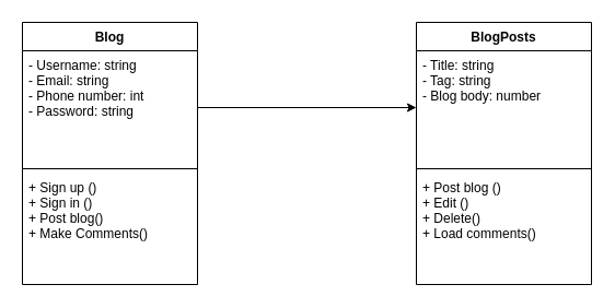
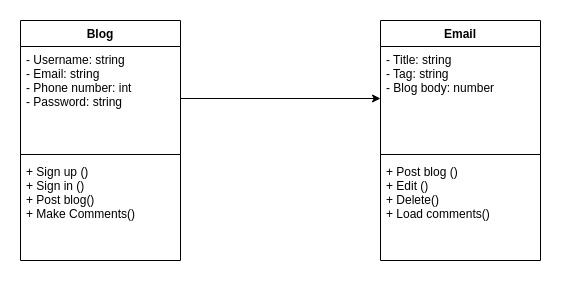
  <mxCell id="0" />
  <mxCell id="1" parent="0" />
  <mxCell id="2" value="Blog" style="swimlane;fontStyle=1;align=center;verticalAlign=top;childLayout=stackLayout;horizontal=1;startSize=26;horizontalStack=0;resizeParent=1;resizeParentMax=0;resizeLast=0;collapsible=1;marginBottom=0;" vertex="1" parent="1"><mxGeometry x="20" y="20" width="160" height="240" as="geometry" /></mxCell>
  <mxCell id="3" value="- Username: string&#10;- Email: string&#10;- Phone number: int&#10;- Password: string" style="text;strokeColor=none;fillColor=none;align=left;verticalAlign=top;spacingLeft=4;spacingRight=4;overflow=hidden;rotatable=0;points=[[0,0.5],[1,0.5]];portConstraint=eastwest;" vertex="1" parent="2"><mxGeometry y="26" width="160" height="104" as="geometry" /></mxCell>
  <mxCell id="4" value="" style="line;strokeWidth=1;fillColor=none;align=left;verticalAlign=middle;spacingTop=-1;spacingLeft=3;spacingRight=3;rotatable=0;labelPosition=right;points=[];portConstraint=eastwest;" vertex="1" parent="2"><mxGeometry y="130" width="160" height="8" as="geometry" /></mxCell>
  <mxCell id="5" value="+ Sign up ()&#10;+ Sign in ()&#10;+ Post blog()&#10;+ Make Comments()" style="text;strokeColor=none;fillColor=none;align=left;verticalAlign=top;spacingLeft=4;spacingRight=4;overflow=hidden;rotatable=0;points=[[0,0.5],[1,0.5]];portConstraint=eastwest;" vertex="1" parent="2"><mxGeometry y="138" width="160" height="102" as="geometry" /></mxCell>
- <mxCell id="6" value="BlogPosts" style="swimlane;fontStyle=1;align=center;verticalAlign=top;childLayout=stackLayout;horizontal=1;startSize=26;horizontalStack=0;resizeParent=1;resizeParentMax=0;resizeLast=0;collapsible=1;marginBottom=0;" vertex="1" parent="1"><mxGeometry x="380" y="20" width="160" height="240" as="geometry" /></mxCell>
+ <mxCell id="6" value="Email" style="swimlane;fontStyle=1;align=center;verticalAlign=top;childLayout=stackLayout;horizontal=1;startSize=26;horizontalStack=0;resizeParent=1;resizeParentMax=0;resizeLast=0;collapsible=1;marginBottom=0;" vertex="1" parent="1"><mxGeometry x="380" y="20" width="160" height="240" as="geometry" /></mxCell>
  <mxCell id="7" value="- Title: string&#10;- Tag: string&#10;- Blog body: number" style="text;strokeColor=none;fillColor=none;align=left;verticalAlign=top;spacingLeft=4;spacingRight=4;overflow=hidden;rotatable=0;points=[[0,0.5],[1,0.5]];portConstraint=eastwest;" vertex="1" parent="6"><mxGeometry y="26" width="160" height="104" as="geometry" /></mxCell>
  <mxCell id="8" value="" style="line;strokeWidth=1;fillColor=none;align=left;verticalAlign=middle;spacingTop=-1;spacingLeft=3;spacingRight=3;rotatable=0;labelPosition=right;points=[];portConstraint=eastwest;" vertex="1" parent="6"><mxGeometry y="130" width="160" height="8" as="geometry" /></mxCell>
  <mxCell id="9" value="+ Post blog ()&#10;+ Edit ()&#10;+ Delete()&#10;+ Load comments()" style="text;strokeColor=none;fillColor=none;align=left;verticalAlign=top;spacingLeft=4;spacingRight=4;overflow=hidden;rotatable=0;points=[[0,0.5],[1,0.5]];portConstraint=eastwest;" vertex="1" parent="6"><mxGeometry y="138" width="160" height="102" as="geometry" /></mxCell>
  <mxCell id="10" style="edgeStyle=orthogonalEdgeStyle;rounded=0;orthogonalLoop=1;jettySize=auto;html=1;entryX=0;entryY=0.5;entryDx=0;entryDy=0;" edge="1" parent="1" source="3" target="7"><mxGeometry relative="1" as="geometry" /></mxCell>
